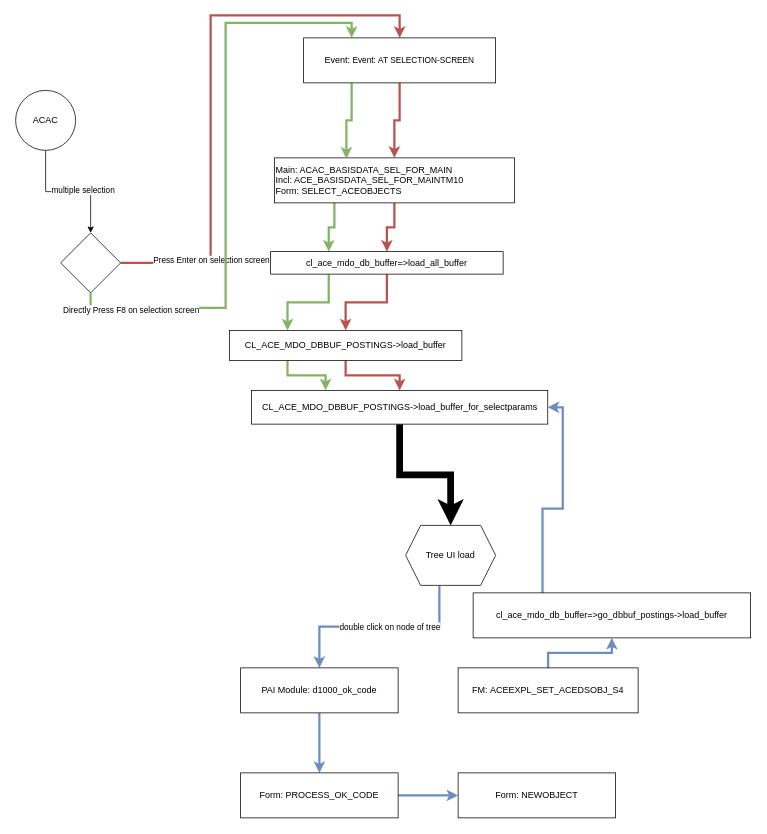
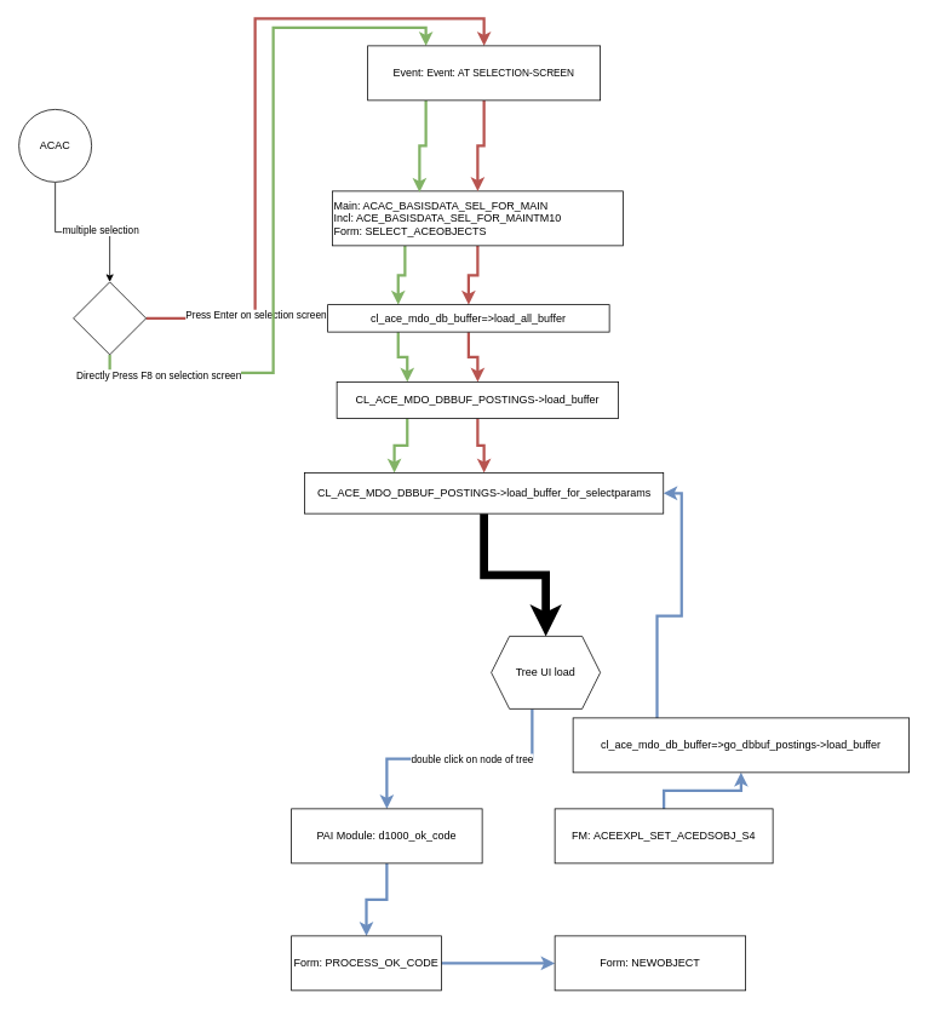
  <mxCell id="0" />
  <mxCell id="1" parent="0" />
  <mxCell id="2" value="" style="edgeStyle=orthogonalEdgeStyle;rounded=0;orthogonalLoop=1;jettySize=auto;html=1;strokeColor=#b85450;strokeWidth=3;fillColor=#f8cecc;" parent="1" source="4" target="10" edge="1"><mxGeometry relative="1" as="geometry" /></mxCell>
  <mxCell id="3" style="edgeStyle=orthogonalEdgeStyle;rounded=0;orthogonalLoop=1;jettySize=auto;html=1;exitX=0.25;exitY=1;exitDx=0;exitDy=0;entryX=0.25;entryY=0;entryDx=0;entryDy=0;strokeWidth=3;strokeColor=#82b366;fillColor=#d5e8d4;" parent="1" source="4" target="10" edge="1"><mxGeometry relative="1" as="geometry" /></mxCell>
  <mxCell id="4" value="Main: ACAC_BASISDATA_SEL_FOR_MAIN&lt;br&gt;&lt;div&gt;&lt;span&gt;Incl: ACE_BASISDATA_SEL_FOR_MAINTM10&lt;/span&gt;&lt;/div&gt;&lt;div&gt;&lt;/div&gt;Form: SELECT_ACEOBJECTS" style="rounded=0;whiteSpace=wrap;html=1;align=left;" parent="1" vertex="1"><mxGeometry x="365" y="210" width="320" height="60" as="geometry" /></mxCell>
  <mxCell id="5" style="edgeStyle=orthogonalEdgeStyle;rounded=0;orthogonalLoop=1;jettySize=auto;html=1;" parent="1" source="7" target="20" edge="1"><mxGeometry relative="1" as="geometry" /></mxCell>
  <mxCell id="6" value="multiple selection" style="edgeLabel;html=1;align=center;verticalAlign=middle;resizable=0;points=[];" parent="5" vertex="1" connectable="0"><mxGeometry x="0.226" y="3" relative="1" as="geometry"><mxPoint as="offset" /></mxGeometry></mxCell>
  <mxCell id="7" value="ACAC" style="ellipse;whiteSpace=wrap;html=1;aspect=fixed;" parent="1" vertex="1"><mxGeometry x="20" y="120" width="80" height="80" as="geometry" /></mxCell>
  <mxCell id="8" value="" style="edgeStyle=orthogonalEdgeStyle;rounded=0;orthogonalLoop=1;jettySize=auto;html=1;strokeColor=#b85450;strokeWidth=3;fillColor=#f8cecc;" parent="1" source="10" target="13" edge="1"><mxGeometry relative="1" as="geometry" /></mxCell>
  <mxCell id="9" style="edgeStyle=orthogonalEdgeStyle;rounded=0;orthogonalLoop=1;jettySize=auto;html=1;exitX=0.25;exitY=1;exitDx=0;exitDy=0;entryX=0.25;entryY=0;entryDx=0;entryDy=0;strokeWidth=3;strokeColor=#82b366;fillColor=#d5e8d4;" parent="1" source="10" target="13" edge="1"><mxGeometry relative="1" as="geometry" /></mxCell>
  <mxCell id="10" value="cl_ace_mdo_db_buffer=&amp;gt;load_all_buffer" style="rounded=0;whiteSpace=wrap;html=1;" parent="1" vertex="1"><mxGeometry x="360" y="335" width="310" height="30" as="geometry" /></mxCell>
  <mxCell id="11" value="" style="edgeStyle=orthogonalEdgeStyle;rounded=0;orthogonalLoop=1;jettySize=auto;html=1;strokeColor=#b85450;strokeWidth=3;fillColor=#f8cecc;" parent="1" source="13" target="15" edge="1"><mxGeometry relative="1" as="geometry" /></mxCell>
  <mxCell id="12" style="edgeStyle=orthogonalEdgeStyle;rounded=0;orthogonalLoop=1;jettySize=auto;html=1;exitX=0.25;exitY=1;exitDx=0;exitDy=0;entryX=0.25;entryY=0;entryDx=0;entryDy=0;strokeWidth=3;strokeColor=#82b366;fillColor=#d5e8d4;" parent="1" source="13" target="15" edge="1"><mxGeometry relative="1" as="geometry" /></mxCell>
- <mxCell id="13" value="CL_ACE_MDO_DBBUF_POSTINGS-&amp;gt;load_buffer" style="rounded=0;whiteSpace=wrap;html=1;" parent="1" vertex="1"><mxGeometry x="305" y="440" width="310" height="40" as="geometry" /></mxCell>
+ <mxCell id="13" value="CL_ACE_MDO_DBBUF_POSTINGS-&amp;gt;load_buffer" style="rounded=0;whiteSpace=wrap;html=1;" parent="1" vertex="1"><mxGeometry x="370" y="420" width="310" height="40" as="geometry" /></mxCell>
  <mxCell id="14" style="edgeStyle=orthogonalEdgeStyle;rounded=0;orthogonalLoop=1;jettySize=auto;html=1;strokeWidth=9;" edge="1" parent="1" source="15" target="23"><mxGeometry relative="1" as="geometry" /></mxCell>
  <mxCell id="15" value="CL_ACE_MDO_DBBUF_POSTINGS-&amp;gt;load_buffer_for_selectparams" style="rounded=0;whiteSpace=wrap;html=1;" parent="1" vertex="1"><mxGeometry x="334.5" y="520" width="395" height="45" as="geometry" /></mxCell>
  <mxCell id="16" style="edgeStyle=orthogonalEdgeStyle;rounded=0;orthogonalLoop=1;jettySize=auto;html=1;exitX=1;exitY=0.5;exitDx=0;exitDy=0;fillColor=#f8cecc;strokeColor=#b85450;strokeWidth=3;entryX=0.5;entryY=0;entryDx=0;entryDy=0;" parent="1" source="20" target="26" edge="1"><mxGeometry relative="1" as="geometry"><mxPoint x="510" y="210" as="targetPoint" /><Array as="points"><mxPoint x="280" y="350" /><mxPoint x="280" y="20" /><mxPoint x="532" y="20" /></Array></mxGeometry></mxCell>
  <mxCell id="17" value="Press Enter on selection screen" style="edgeLabel;html=1;align=center;verticalAlign=middle;resizable=0;points=[];" parent="16" vertex="1" connectable="0"><mxGeometry x="-0.661" y="53" relative="1" as="geometry"><mxPoint x="53" as="offset" /></mxGeometry></mxCell>
  <mxCell id="18" style="edgeStyle=orthogonalEdgeStyle;rounded=0;orthogonalLoop=1;jettySize=auto;html=1;exitX=0.5;exitY=1;exitDx=0;exitDy=0;entryX=0.25;entryY=0;entryDx=0;entryDy=0;strokeWidth=3;strokeColor=#82b366;fillColor=#d5e8d4;" parent="1" source="20" target="26" edge="1"><mxGeometry relative="1" as="geometry"><Array as="points"><mxPoint x="120" y="410" /><mxPoint x="300" y="410" /><mxPoint x="300" y="30" /><mxPoint x="468" y="30" /></Array></mxGeometry></mxCell>
  <mxCell id="19" value="Directly Press F8 on selection screen" style="edgeLabel;html=1;align=center;verticalAlign=middle;resizable=0;points=[];" parent="18" vertex="1" connectable="0"><mxGeometry x="-0.81" y="-2" relative="1" as="geometry"><mxPoint as="offset" /></mxGeometry></mxCell>
  <mxCell id="20" value="" style="rhombus;whiteSpace=wrap;html=1;" parent="1" vertex="1"><mxGeometry x="80" y="310" width="80" height="80" as="geometry" /></mxCell>
  <mxCell id="21" value="" style="edgeStyle=orthogonalEdgeStyle;rounded=0;orthogonalLoop=1;jettySize=auto;html=1;strokeWidth=3;exitX=0.375;exitY=1;exitDx=0;exitDy=0;fillColor=#dae8fc;strokeColor=#6c8ebf;" edge="1" parent="1" source="23" target="28"><mxGeometry relative="1" as="geometry" /></mxCell>
  <mxCell id="22" value="double click on node of tree" style="edgeLabel;html=1;align=center;verticalAlign=middle;resizable=0;points=[];" vertex="1" connectable="0" parent="21"><mxGeometry x="-0.098" relative="1" as="geometry"><mxPoint as="offset" /></mxGeometry></mxCell>
  <mxCell id="23" value="Tree UI load" style="shape=hexagon;perimeter=hexagonPerimeter2;whiteSpace=wrap;html=1;fixedSize=1;" parent="1" vertex="1"><mxGeometry x="540" y="700" width="120" height="80" as="geometry" /></mxCell>
  <mxCell id="24" style="edgeStyle=orthogonalEdgeStyle;rounded=0;orthogonalLoop=1;jettySize=auto;html=1;strokeWidth=3;strokeColor=#b85450;fillColor=#f8cecc;" parent="1" source="26" target="4" edge="1"><mxGeometry relative="1" as="geometry" /></mxCell>
  <mxCell id="25" style="edgeStyle=orthogonalEdgeStyle;rounded=0;orthogonalLoop=1;jettySize=auto;html=1;exitX=0.25;exitY=1;exitDx=0;exitDy=0;entryX=0.3;entryY=0.017;entryDx=0;entryDy=0;entryPerimeter=0;strokeWidth=3;strokeColor=#82b366;fillColor=#d5e8d4;" parent="1" source="26" target="4" edge="1"><mxGeometry relative="1" as="geometry" /></mxCell>
  <mxCell id="26" value="Event:&amp;nbsp;&lt;span style=&quot;font-size: 11px ; background-color: rgb(255 , 255 , 255)&quot;&gt;Event:&amp;nbsp;AT SELECTION-SCREEN&lt;/span&gt;" style="rounded=0;whiteSpace=wrap;html=1;" parent="1" vertex="1"><mxGeometry x="404" y="50" width="256" height="60" as="geometry" /></mxCell>
  <mxCell id="27" value="" style="edgeStyle=orthogonalEdgeStyle;rounded=0;orthogonalLoop=1;jettySize=auto;html=1;strokeWidth=3;strokeColor=#6c8ebf;fillColor=#dae8fc;" edge="1" parent="1" source="28" target="30"><mxGeometry relative="1" as="geometry" /></mxCell>
  <mxCell id="28" value="PAI Module:&amp;nbsp;d1000_ok_code" style="whiteSpace=wrap;html=1;" vertex="1" parent="1"><mxGeometry x="320" y="890" width="210" height="60" as="geometry" /></mxCell>
  <mxCell id="29" value="" style="edgeStyle=orthogonalEdgeStyle;rounded=0;orthogonalLoop=1;jettySize=auto;html=1;strokeWidth=3;strokeColor=#6c8ebf;fillColor=#dae8fc;" edge="1" parent="1" source="30" target="31"><mxGeometry relative="1" as="geometry" /></mxCell>
- <mxCell id="30" value="Form:&amp;nbsp;PROCESS_OK_CODE" style="whiteSpace=wrap;html=1;" vertex="1" parent="1"><mxGeometry x="320" y="1030" width="210" height="60" as="geometry" /></mxCell>
+ <mxCell id="30" value="Form:&amp;nbsp;PROCESS_OK_CODE" style="whiteSpace=wrap;html=1;" vertex="1" parent="1"><mxGeometry x="320" y="1030" width="165" height="60" as="geometry" /></mxCell>
  <mxCell id="31" value="Form:&amp;nbsp;NEWOBJECT" style="whiteSpace=wrap;html=1;" vertex="1" parent="1"><mxGeometry x="610" y="1030" width="210" height="60" as="geometry" /></mxCell>
  <mxCell id="32" value="" style="edgeStyle=orthogonalEdgeStyle;rounded=0;orthogonalLoop=1;jettySize=auto;html=1;strokeWidth=3;strokeColor=#6c8ebf;fillColor=#dae8fc;" edge="1" parent="1" source="33" target="35"><mxGeometry relative="1" as="geometry" /></mxCell>
  <mxCell id="33" value="FM:&amp;nbsp;ACEEXPL_SET_ACEDSOBJ_S4" style="whiteSpace=wrap;html=1;" vertex="1" parent="1"><mxGeometry x="610" y="890" width="240" height="60" as="geometry" /></mxCell>
  <mxCell id="34" style="edgeStyle=orthogonalEdgeStyle;rounded=0;orthogonalLoop=1;jettySize=auto;html=1;exitX=0.25;exitY=0;exitDx=0;exitDy=0;entryX=1;entryY=0.5;entryDx=0;entryDy=0;strokeWidth=3;strokeColor=#6c8ebf;fillColor=#dae8fc;" edge="1" parent="1" source="35" target="15"><mxGeometry relative="1" as="geometry" /></mxCell>
  <mxCell id="35" value="cl_ace_mdo_db_buffer=&amp;gt;go_dbbuf_postings-&amp;gt;load_buffer" style="whiteSpace=wrap;html=1;" vertex="1" parent="1"><mxGeometry x="630" y="790" width="370" height="60" as="geometry" /></mxCell>
